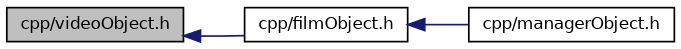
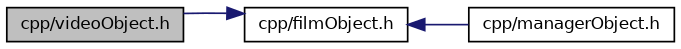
  digraph {
    rankdir=LR
    node [color=black fillcolor=white fontname=Helvetica fontsize=10 shape=record style=filled]
    edge [color=midnightblue dir=back fontname=Helvetica fontsize=10 labelfontname=Helvetica labelfontsize=10 style=solid]
    n1 [fillcolor=grey75 fontcolor=black height=0.2 label="cpp/videoObject.h" width=0.4]
    n2 [height=0.2 label="cpp/filmObject.h" width=0.4]
    n3 [height=0.2 label="cpp/managerObject.h" width=0.4]
-   n1 -> n2
+   n2 -> n1
    n2 -> n3
  }
